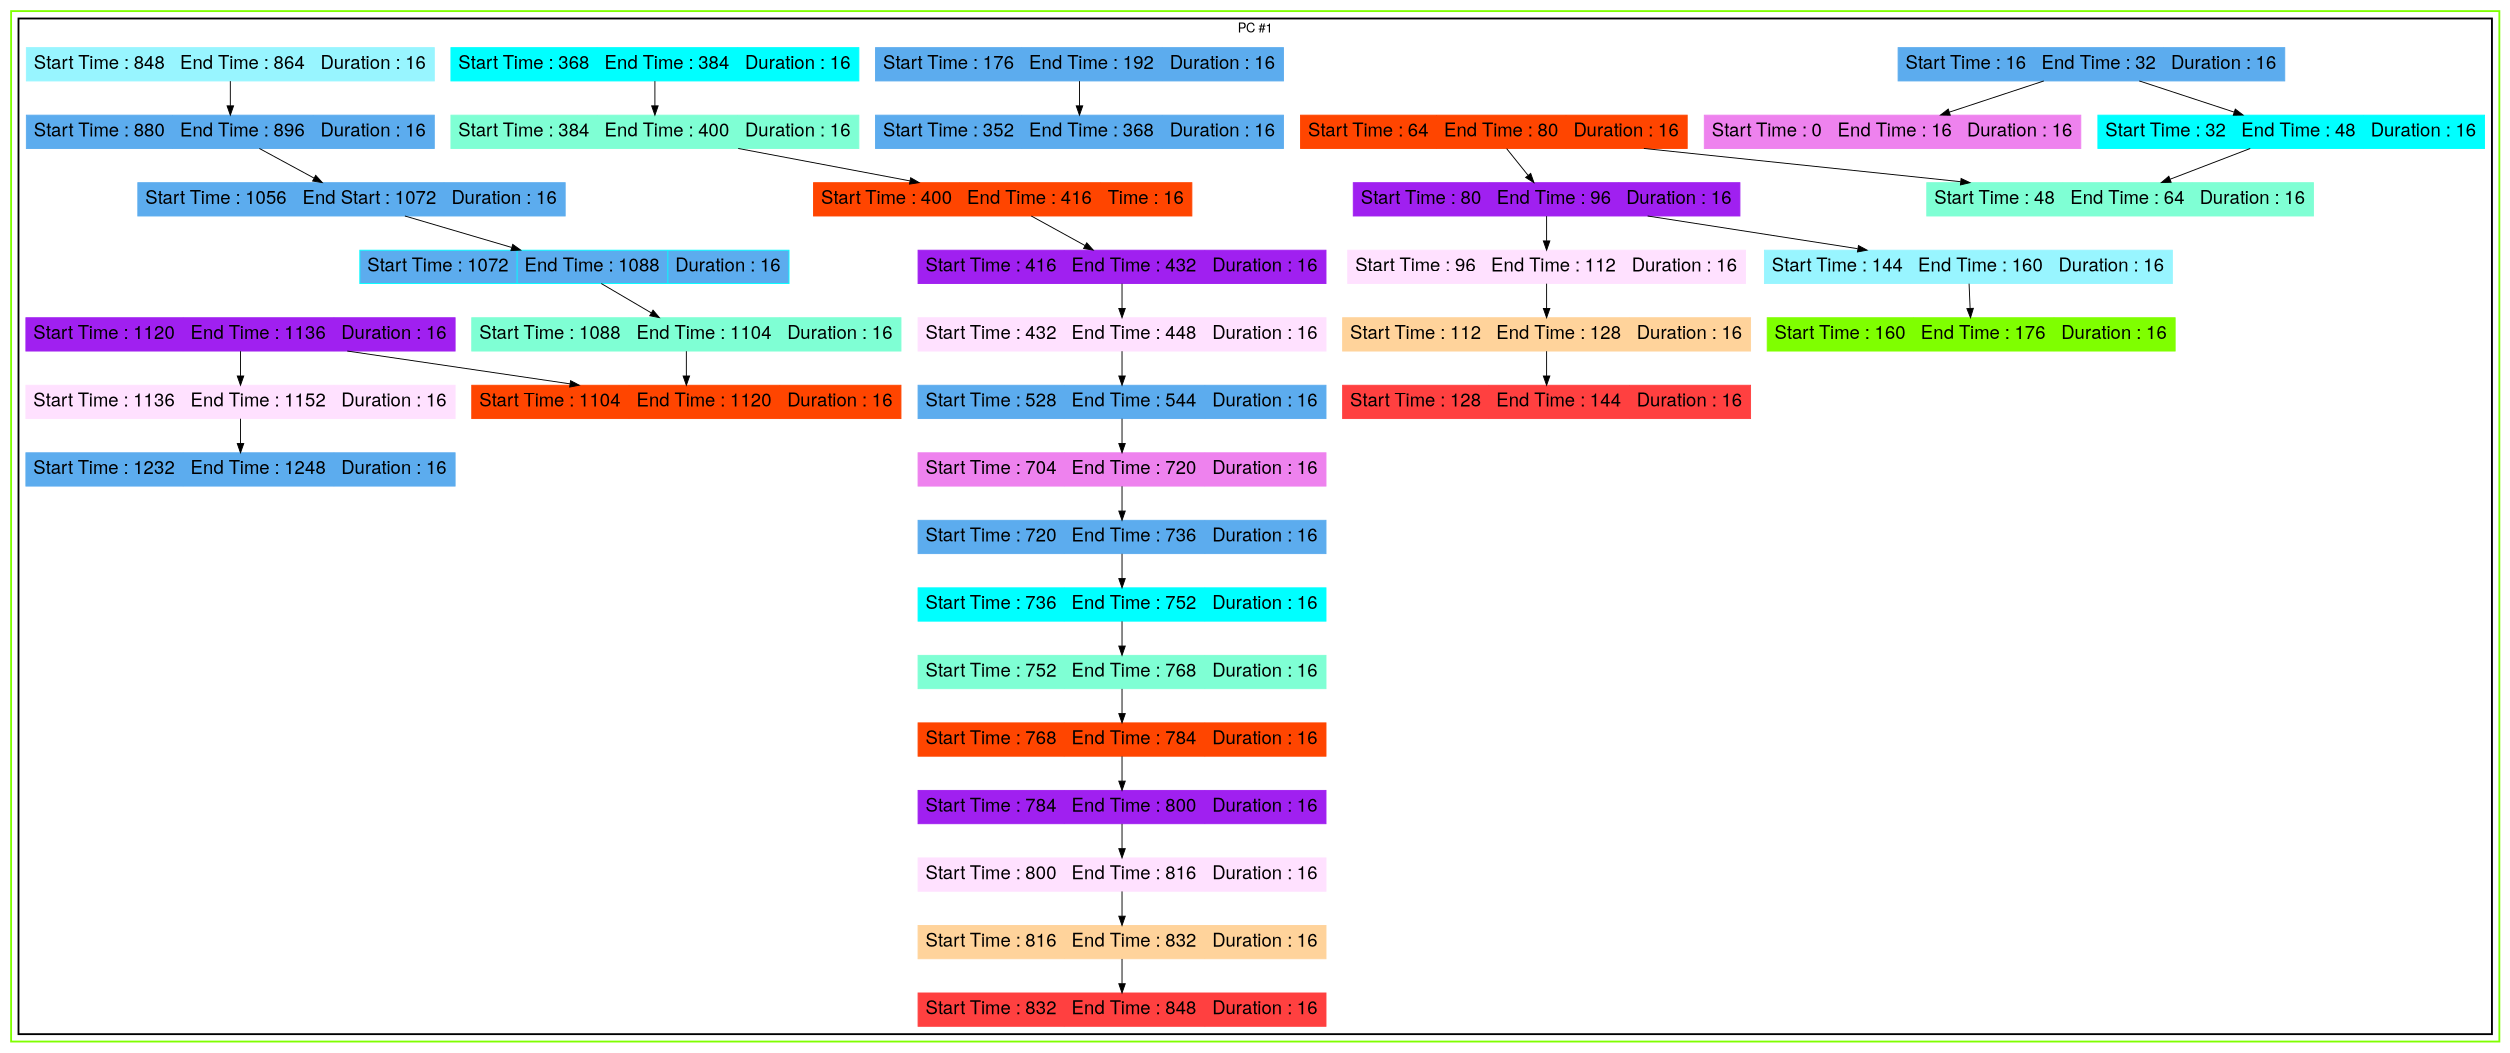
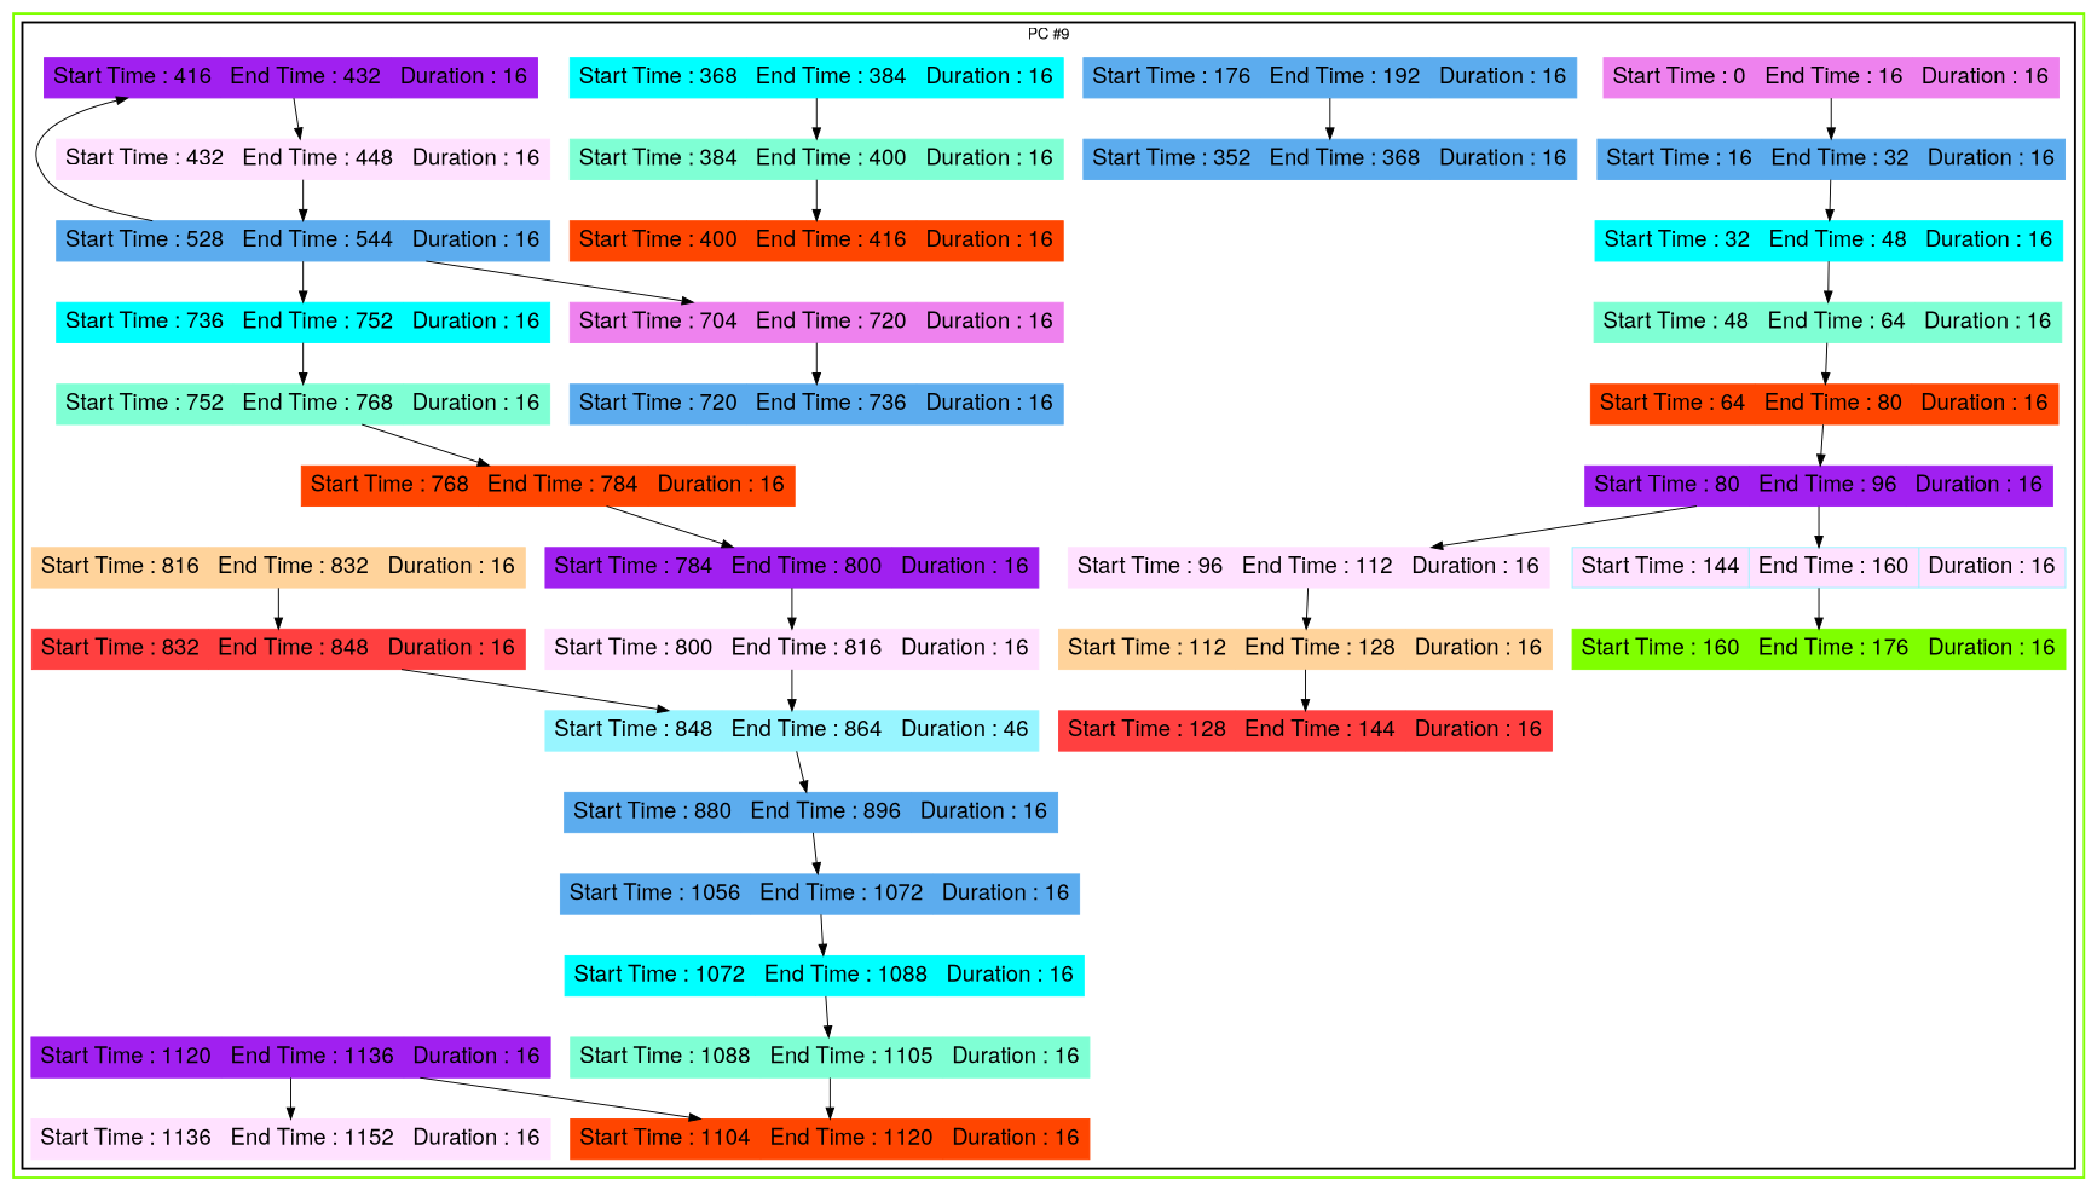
  digraph {
    fontname="Helvetica,Arial,sans-serif"
    rankdir=TB
    node [color=steelblue2 fontname="Helvetica,Arial,sans-serif" fontsize=20 shape=record style=filled]
    edge [fontname="Helvetica,Arial,sans-serif"]
    n1 [color=violet label="Start Time : 0 | End Time : 16 | Duration : 16"]
    n2 [label="Start Time : 16 | End Time : 32 | Duration : 16"]
    n3 [color=aqua label="Start Time : 32 | End Time : 48 | Duration : 16"]
    n4 [color=aquamarine label="Start Time : 48 | End Time : 64 | Duration : 16"]
    n5 [color=orangered1 label="Start Time : 64 | End Time : 80 | Duration : 16"]
    n6 [color=x11purple label="Start Time : 80 | End Time : 96 | Duration : 16"]
    n7 [color=thistle1 label="Start Time : 96 | End Time : 112 | Duration : 16"]
    n8 [color=burlywood1 label="Start Time : 112 | End Time : 128 | Duration : 16"]
    n9 [color=brown1 label="Start Time : 128 | End Time : 144 | Duration : 16"]
-   n10 [color=cadetblue1 label="Start Time : 144 | End Time : 160 | Duration : 16"]
+   n10 [color=cadetblue1 label="Start Time : 144 | End Time : 160 | Duration : 16" fillcolor=thistle1]
    n11 [color=chartreuse label="Start Time : 160 | End Time : 176 | Duration : 16"]
    n12 [label="Start Time : 176 | End Time : 192 | Duration : 16"]
    n13 [label="Start Time : 352 | End Time : 368 | Duration : 16"]
    n14 [color=aqua label="Start Time : 368 | End Time : 384 | Duration : 16"]
    n15 [color=aquamarine label="Start Time : 384 | End Time : 400 | Duration : 16"]
-   n16 [color=orangered1 label="Start Time : 400 | End Time : 416 | Time : 16"]
+   n16 [color=orangered1 label="Start Time : 400 | End Time : 416 | Duration : 16"]
    n17 [color=x11purple label="Start Time : 416 | End Time : 432 | Duration : 16"]
    n18 [color=thistle1 label="Start Time : 432 | End Time : 448 | Duration : 16"]
    n19 [label="Start Time : 528 | End Time : 544 | Duration : 16"]
    n20 [color=violet label="Start Time : 704 | End Time : 720 | Duration : 16"]
    n21 [label="Start Time : 720 | End Time : 736 | Duration : 16"]
    n22 [color=aqua label="Start Time : 736 | End Time : 752 | Duration : 16"]
    n23 [color=aquamarine label="Start Time : 752 | End Time : 768 | Duration : 16"]
    n24 [color=orangered1 label="Start Time : 768 | End Time : 784 | Duration : 16"]
    n25 [color=x11purple label="Start Time : 784 | End Time : 800 | Duration : 16"]
    n26 [color=thistle1 label="Start Time : 800 | End Time : 816 | Duration : 16"]
    n27 [color=burlywood1 label="Start Time : 816 | End Time : 832 | Duration : 16"]
    n28 [color=brown1 label="Start Time : 832 | End Time : 848 | Duration : 16"]
-   n29 [color=cadetblue1 label="Start Time : 848 | End Time : 864 | Duration : 16"]
+   n29 [color=cadetblue1 label="Start Time : 848 | End Time : 864 | Duration : 46"]
    n30 [label="Start Time : 880 | End Time : 896 | Duration : 16"]
-   n31 [label="Start Time : 1056 | End Start : 1072 | Duration : 16"]
-   n32 [color=aqua label="Start Time : 1072 | End Time : 1088 | Duration : 16" fillcolor=steelblue2]
-   n33 [color=aquamarine label="Start Time : 1088 | End Time : 1104 | Duration : 16"]
+   n31 [label="Start Time : 1056 | End Time : 1072 | Duration : 16"]
+   n32 [color=aqua label="Start Time : 1072 | End Time : 1088 | Duration : 16"]
+   n33 [color=aquamarine label="Start Time : 1088 | End Time : 1105 | Duration : 16"]
    n34 [color=orangered1 label="Start Time : 1104 | End Time : 1120 | Duration : 16"]
    n35 [color=x11purple label="Start Time : 1120 | End Time : 1136 | Duration : 16"]
    n36 [color=thistle1 label="Start Time : 1136 | End Time : 1152 | Duration : 16"]
-   n37 [label="Start Time : 1232 | End Time : 1248 | Duration : 16"]
    subgraph cluster_1 {
      color=chartreuse
      style=bold
      subgraph cluster_2 {
        color=black
-       label="PC #1"
+       label="PC #9"
        style=bold
        n1
        n2
        n3
        n4
        n5
        n6
        n7
        n8
        n9
        n10
        n11
        n12
        n13
        n14
        n15
        n16
        n17
        n18
        n19
        n20
        n21
        n22
        n23
        n24
        n25
        n26
        n27
        n28
        n29
        n30
        n31
        n32
        n33
        n34
        n35
        n36
-       n37
      }
    }
-   n2 -> n1
+   n1 -> n2
    n2 -> n3
    n3 -> n4
-   n5 -> n4
+   n4 -> n5
    n5 -> n6
    n6 -> n7
    n6 -> n10
    n7 -> n8
    n8 -> n9
    n10 -> n11
    n12 -> n13
    n14 -> n15
    n15 -> n16
-   n16 -> n17
+   n19 -> n17
    n17 -> n18
    n18 -> n19
    n19 -> n20
    n20 -> n21
-   n21 -> n22
+   n19 -> n22
    n22 -> n23
    n23 -> n24
    n24 -> n25
    n25 -> n26
-   n26 -> n27
+   n26 -> n29
    n27 -> n28
+   n28 -> n29
    n29 -> n30
    n30 -> n31
    n31 -> n32
    n32 -> n33
    n33 -> n34
    n35 -> n34
    n35 -> n36
-   n36 -> n37
  }
